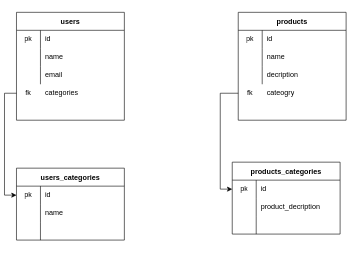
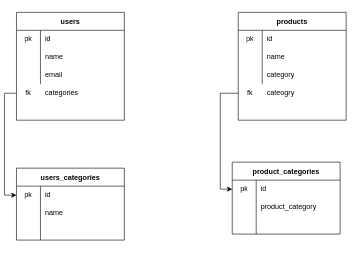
  <mxCell id="0" />
  <mxCell id="1" parent="0" />
  <mxCell id="2" value="users" style="shape=table;startSize=30;container=1;collapsible=0;childLayout=tableLayout;fixedRows=1;rowLines=0;fontStyle=1;" vertex="1" parent="1"><mxGeometry x="20" y="20" width="180" height="180" as="geometry" /></mxCell>
  <mxCell id="3" value="" style="shape=tableRow;horizontal=0;startSize=0;swimlaneHead=0;swimlaneBody=0;top=0;left=0;bottom=0;right=0;collapsible=0;dropTarget=0;fillColor=none;points=[[0,0.5],[1,0.5]];portConstraint=eastwest;" vertex="1" parent="2"><mxGeometry y="30" width="180" height="30" as="geometry" /></mxCell>
  <mxCell id="4" value="pk" style="shape=partialRectangle;html=1;whiteSpace=wrap;connectable=0;fillColor=none;top=0;left=0;bottom=0;right=0;overflow=hidden;pointerEvents=1;" vertex="1" parent="3"><mxGeometry width="40" height="30" as="geometry"><mxRectangle width="40" height="30" as="alternateBounds" /></mxGeometry></mxCell>
  <mxCell id="5" value="id" style="shape=partialRectangle;html=1;whiteSpace=wrap;connectable=0;fillColor=none;top=0;left=0;bottom=0;right=0;align=left;spacingLeft=6;overflow=hidden;" vertex="1" parent="3"><mxGeometry x="40" width="140" height="30" as="geometry"><mxRectangle width="140" height="30" as="alternateBounds" /></mxGeometry></mxCell>
  <mxCell id="6" value="" style="shape=tableRow;horizontal=0;startSize=0;swimlaneHead=0;swimlaneBody=0;top=0;left=0;bottom=0;right=0;collapsible=0;dropTarget=0;fillColor=none;points=[[0,0.5],[1,0.5]];portConstraint=eastwest;" vertex="1" parent="2"><mxGeometry y="60" width="180" height="30" as="geometry" /></mxCell>
  <mxCell id="7" value="" style="shape=partialRectangle;html=1;whiteSpace=wrap;connectable=0;fillColor=none;top=0;left=0;bottom=0;right=0;overflow=hidden;" vertex="1" parent="6"><mxGeometry width="40" height="30" as="geometry"><mxRectangle width="40" height="30" as="alternateBounds" /></mxGeometry></mxCell>
  <mxCell id="8" value="name" style="shape=partialRectangle;html=1;whiteSpace=wrap;connectable=0;fillColor=none;top=0;left=0;bottom=0;right=0;align=left;spacingLeft=6;overflow=hidden;" vertex="1" parent="6"><mxGeometry x="40" width="140" height="30" as="geometry"><mxRectangle width="140" height="30" as="alternateBounds" /></mxGeometry></mxCell>
  <mxCell id="9" value="" style="shape=tableRow;horizontal=0;startSize=0;swimlaneHead=0;swimlaneBody=0;top=0;left=0;bottom=0;right=0;collapsible=0;dropTarget=0;fillColor=none;points=[[0,0.5],[1,0.5]];portConstraint=eastwest;" vertex="1" parent="2"><mxGeometry y="90" width="180" height="30" as="geometry" /></mxCell>
  <mxCell id="10" value="" style="shape=partialRectangle;html=1;whiteSpace=wrap;connectable=0;fillColor=none;top=0;left=0;bottom=0;right=0;overflow=hidden;" vertex="1" parent="9"><mxGeometry width="40" height="30" as="geometry"><mxRectangle width="40" height="30" as="alternateBounds" /></mxGeometry></mxCell>
  <mxCell id="11" value="email&lt;br&gt;" style="shape=partialRectangle;html=1;whiteSpace=wrap;connectable=0;fillColor=none;top=0;left=0;bottom=0;right=0;align=left;spacingLeft=6;overflow=hidden;" vertex="1" parent="9"><mxGeometry x="40" width="140" height="30" as="geometry"><mxRectangle width="140" height="30" as="alternateBounds" /></mxGeometry></mxCell>
  <mxCell id="12" style="edgeStyle=orthogonalEdgeStyle;rounded=0;orthogonalLoop=1;jettySize=auto;html=1;exitX=0;exitY=0.5;exitDx=0;exitDy=0;entryX=0;entryY=0.5;entryDx=0;entryDy=0;" edge="1" parent="1" source="13" target="31"><mxGeometry relative="1" as="geometry" /></mxCell>
  <mxCell id="13" value="" style="shape=tableRow;horizontal=0;startSize=0;swimlaneHead=0;swimlaneBody=0;top=0;left=0;bottom=0;right=0;collapsible=0;dropTarget=0;fillColor=none;points=[[0,0.5],[1,0.5]];portConstraint=eastwest;" vertex="1" parent="1"><mxGeometry x="20" y="140" width="180" height="30" as="geometry" /></mxCell>
  <mxCell id="14" value="fk" style="shape=partialRectangle;html=1;whiteSpace=wrap;connectable=0;fillColor=none;top=0;left=0;bottom=0;right=0;overflow=hidden;" vertex="1" parent="13"><mxGeometry width="40" height="30" as="geometry"><mxRectangle width="40" height="30" as="alternateBounds" /></mxGeometry></mxCell>
  <mxCell id="15" value="categories" style="shape=partialRectangle;html=1;whiteSpace=wrap;connectable=0;fillColor=none;top=0;left=0;bottom=0;right=0;align=left;spacingLeft=6;overflow=hidden;" vertex="1" parent="13"><mxGeometry x="40" width="140" height="30" as="geometry"><mxRectangle width="140" height="30" as="alternateBounds" /></mxGeometry></mxCell>
  <mxCell id="16" value="products" style="shape=table;startSize=30;container=1;collapsible=0;childLayout=tableLayout;fixedRows=1;rowLines=0;fontStyle=1;" vertex="1" parent="1"><mxGeometry x="390" y="20" width="180" height="180" as="geometry" /></mxCell>
  <mxCell id="17" value="" style="shape=tableRow;horizontal=0;startSize=0;swimlaneHead=0;swimlaneBody=0;top=0;left=0;bottom=0;right=0;collapsible=0;dropTarget=0;fillColor=none;points=[[0,0.5],[1,0.5]];portConstraint=eastwest;" vertex="1" parent="16"><mxGeometry y="30" width="180" height="30" as="geometry" /></mxCell>
  <mxCell id="18" value="pk" style="shape=partialRectangle;html=1;whiteSpace=wrap;connectable=0;fillColor=none;top=0;left=0;bottom=0;right=0;overflow=hidden;pointerEvents=1;" vertex="1" parent="17"><mxGeometry width="40" height="30" as="geometry"><mxRectangle width="40" height="30" as="alternateBounds" /></mxGeometry></mxCell>
  <mxCell id="19" value="id" style="shape=partialRectangle;html=1;whiteSpace=wrap;connectable=0;fillColor=none;top=0;left=0;bottom=0;right=0;align=left;spacingLeft=6;overflow=hidden;" vertex="1" parent="17"><mxGeometry x="40" width="140" height="30" as="geometry"><mxRectangle width="140" height="30" as="alternateBounds" /></mxGeometry></mxCell>
  <mxCell id="20" value="" style="shape=tableRow;horizontal=0;startSize=0;swimlaneHead=0;swimlaneBody=0;top=0;left=0;bottom=0;right=0;collapsible=0;dropTarget=0;fillColor=none;points=[[0,0.5],[1,0.5]];portConstraint=eastwest;" vertex="1" parent="16"><mxGeometry y="60" width="180" height="30" as="geometry" /></mxCell>
  <mxCell id="21" value="" style="shape=partialRectangle;html=1;whiteSpace=wrap;connectable=0;fillColor=none;top=0;left=0;bottom=0;right=0;overflow=hidden;" vertex="1" parent="20"><mxGeometry width="40" height="30" as="geometry"><mxRectangle width="40" height="30" as="alternateBounds" /></mxGeometry></mxCell>
  <mxCell id="22" value="name" style="shape=partialRectangle;html=1;whiteSpace=wrap;connectable=0;fillColor=none;top=0;left=0;bottom=0;right=0;align=left;spacingLeft=6;overflow=hidden;" vertex="1" parent="20"><mxGeometry x="40" width="140" height="30" as="geometry"><mxRectangle width="140" height="30" as="alternateBounds" /></mxGeometry></mxCell>
  <mxCell id="23" value="" style="shape=tableRow;horizontal=0;startSize=0;swimlaneHead=0;swimlaneBody=0;top=0;left=0;bottom=0;right=0;collapsible=0;dropTarget=0;fillColor=none;points=[[0,0.5],[1,0.5]];portConstraint=eastwest;" vertex="1" parent="16"><mxGeometry y="90" width="180" height="30" as="geometry" /></mxCell>
  <mxCell id="24" value="" style="shape=partialRectangle;html=1;whiteSpace=wrap;connectable=0;fillColor=none;top=0;left=0;bottom=0;right=0;overflow=hidden;" vertex="1" parent="23"><mxGeometry width="40" height="30" as="geometry"><mxRectangle width="40" height="30" as="alternateBounds" /></mxGeometry></mxCell>
- <mxCell id="25" value="decription" style="shape=partialRectangle;html=1;whiteSpace=wrap;connectable=0;fillColor=none;top=0;left=0;bottom=0;right=0;align=left;spacingLeft=6;overflow=hidden;" vertex="1" parent="23"><mxGeometry x="40" width="140" height="30" as="geometry"><mxRectangle width="140" height="30" as="alternateBounds" /></mxGeometry></mxCell>
+ <mxCell id="25" value="category" style="shape=partialRectangle;html=1;whiteSpace=wrap;connectable=0;fillColor=none;top=0;left=0;bottom=0;right=0;align=left;spacingLeft=6;overflow=hidden;" vertex="1" parent="23"><mxGeometry x="40" width="140" height="30" as="geometry"><mxRectangle width="140" height="30" as="alternateBounds" /></mxGeometry></mxCell>
  <mxCell id="26" style="edgeStyle=orthogonalEdgeStyle;rounded=0;orthogonalLoop=1;jettySize=auto;html=1;exitX=0;exitY=0.5;exitDx=0;exitDy=0;entryX=0;entryY=0.5;entryDx=0;entryDy=0;" edge="1" parent="1" source="27" target="42"><mxGeometry relative="1" as="geometry" /></mxCell>
  <mxCell id="27" value="" style="shape=tableRow;horizontal=0;startSize=0;swimlaneHead=0;swimlaneBody=0;top=0;left=0;bottom=0;right=0;collapsible=0;dropTarget=0;fillColor=none;points=[[0,0.5],[1,0.5]];portConstraint=eastwest;" vertex="1" parent="1"><mxGeometry x="390" y="140" width="180" height="30" as="geometry" /></mxCell>
  <mxCell id="28" value="cateogry" style="shape=partialRectangle;html=1;whiteSpace=wrap;connectable=0;fillColor=none;top=0;left=0;bottom=0;right=0;align=left;spacingLeft=6;overflow=hidden;" vertex="1" parent="27"><mxGeometry x="40" width="140" height="30" as="geometry"><mxRectangle width="140" height="30" as="alternateBounds" /></mxGeometry></mxCell>
  <mxCell id="29" value="fk" style="shape=partialRectangle;html=1;whiteSpace=wrap;connectable=0;fillColor=none;top=0;left=0;bottom=0;right=0;overflow=hidden;" vertex="1" parent="1"><mxGeometry x="390" y="140" width="40" height="30" as="geometry"><mxRectangle width="40" height="30" as="alternateBounds" /></mxGeometry></mxCell>
  <mxCell id="30" value="users_categories" style="shape=table;startSize=30;container=1;collapsible=0;childLayout=tableLayout;fixedRows=1;rowLines=0;fontStyle=1;" vertex="1" parent="1"><mxGeometry x="20" y="280" width="180" height="120" as="geometry" /></mxCell>
  <mxCell id="31" value="" style="shape=tableRow;horizontal=0;startSize=0;swimlaneHead=0;swimlaneBody=0;top=0;left=0;bottom=0;right=0;collapsible=0;dropTarget=0;fillColor=none;points=[[0,0.5],[1,0.5]];portConstraint=eastwest;" vertex="1" parent="30"><mxGeometry y="30" width="180" height="30" as="geometry" /></mxCell>
  <mxCell id="32" value="pk" style="shape=partialRectangle;html=1;whiteSpace=wrap;connectable=0;fillColor=none;top=0;left=0;bottom=0;right=0;overflow=hidden;pointerEvents=1;" vertex="1" parent="31"><mxGeometry width="40" height="30" as="geometry"><mxRectangle width="40" height="30" as="alternateBounds" /></mxGeometry></mxCell>
  <mxCell id="33" value="id" style="shape=partialRectangle;html=1;whiteSpace=wrap;connectable=0;fillColor=none;top=0;left=0;bottom=0;right=0;align=left;spacingLeft=6;overflow=hidden;" vertex="1" parent="31"><mxGeometry x="40" width="140" height="30" as="geometry"><mxRectangle width="140" height="30" as="alternateBounds" /></mxGeometry></mxCell>
  <mxCell id="34" value="" style="shape=tableRow;horizontal=0;startSize=0;swimlaneHead=0;swimlaneBody=0;top=0;left=0;bottom=0;right=0;collapsible=0;dropTarget=0;fillColor=none;points=[[0,0.5],[1,0.5]];portConstraint=eastwest;" vertex="1" parent="30"><mxGeometry y="60" width="180" height="30" as="geometry" /></mxCell>
  <mxCell id="35" value="" style="shape=partialRectangle;html=1;whiteSpace=wrap;connectable=0;fillColor=none;top=0;left=0;bottom=0;right=0;overflow=hidden;" vertex="1" parent="34"><mxGeometry width="40" height="30" as="geometry"><mxRectangle width="40" height="30" as="alternateBounds" /></mxGeometry></mxCell>
  <mxCell id="36" value="name" style="shape=partialRectangle;html=1;whiteSpace=wrap;connectable=0;fillColor=none;top=0;left=0;bottom=0;right=0;align=left;spacingLeft=6;overflow=hidden;" vertex="1" parent="34"><mxGeometry x="40" width="140" height="30" as="geometry"><mxRectangle width="140" height="30" as="alternateBounds" /></mxGeometry></mxCell>
  <mxCell id="37" value="" style="shape=tableRow;horizontal=0;startSize=0;swimlaneHead=0;swimlaneBody=0;top=0;left=0;bottom=0;right=0;collapsible=0;dropTarget=0;fillColor=none;points=[[0,0.5],[1,0.5]];portConstraint=eastwest;" vertex="1" parent="30"><mxGeometry y="90" width="180" height="30" as="geometry" /></mxCell>
  <mxCell id="38" value="" style="shape=partialRectangle;html=1;whiteSpace=wrap;connectable=0;fillColor=none;top=0;left=0;bottom=0;right=0;overflow=hidden;" vertex="1" parent="37"><mxGeometry width="40" height="30" as="geometry"><mxRectangle width="40" height="30" as="alternateBounds" /></mxGeometry></mxCell>
  <mxCell id="39" value="" style="shape=partialRectangle;html=1;whiteSpace=wrap;connectable=0;fillColor=none;top=0;left=0;bottom=0;right=0;align=left;spacingLeft=6;overflow=hidden;" vertex="1" parent="37"><mxGeometry x="40" width="140" height="30" as="geometry"><mxRectangle width="140" height="30" as="alternateBounds" /></mxGeometry></mxCell>
  <mxCell id="40" value="" style="shape=tableRow;horizontal=0;startSize=0;swimlaneHead=0;swimlaneBody=0;top=0;left=0;bottom=0;right=0;collapsible=0;dropTarget=0;fillColor=none;points=[[0,0.5],[1,0.5]];portConstraint=eastwest;" vertex="1" parent="1"><mxGeometry x="20" y="400" width="180" height="30" as="geometry" /></mxCell>
- <mxCell id="41" value="products_categories" style="shape=table;startSize=30;container=1;collapsible=0;childLayout=tableLayout;fixedRows=1;rowLines=0;fontStyle=1;" vertex="1" parent="1"><mxGeometry x="380" y="270" width="180" height="120" as="geometry" /></mxCell>
+ <mxCell id="41" value="product_categories" style="shape=table;startSize=30;container=1;collapsible=0;childLayout=tableLayout;fixedRows=1;rowLines=0;fontStyle=1;" vertex="1" parent="1"><mxGeometry x="380" y="270" width="180" height="120" as="geometry" /></mxCell>
  <mxCell id="42" value="" style="shape=tableRow;horizontal=0;startSize=0;swimlaneHead=0;swimlaneBody=0;top=0;left=0;bottom=0;right=0;collapsible=0;dropTarget=0;fillColor=none;points=[[0,0.5],[1,0.5]];portConstraint=eastwest;" vertex="1" parent="41"><mxGeometry y="30" width="180" height="30" as="geometry" /></mxCell>
  <mxCell id="43" value="pk" style="shape=partialRectangle;html=1;whiteSpace=wrap;connectable=0;fillColor=none;top=0;left=0;bottom=0;right=0;overflow=hidden;pointerEvents=1;" vertex="1" parent="42"><mxGeometry width="40" height="30" as="geometry"><mxRectangle width="40" height="30" as="alternateBounds" /></mxGeometry></mxCell>
  <mxCell id="44" value="id" style="shape=partialRectangle;html=1;whiteSpace=wrap;connectable=0;fillColor=none;top=0;left=0;bottom=0;right=0;align=left;spacingLeft=6;overflow=hidden;" vertex="1" parent="42"><mxGeometry x="40" width="140" height="30" as="geometry"><mxRectangle width="140" height="30" as="alternateBounds" /></mxGeometry></mxCell>
  <mxCell id="45" value="" style="shape=tableRow;horizontal=0;startSize=0;swimlaneHead=0;swimlaneBody=0;top=0;left=0;bottom=0;right=0;collapsible=0;dropTarget=0;fillColor=none;points=[[0,0.5],[1,0.5]];portConstraint=eastwest;" vertex="1" parent="41"><mxGeometry y="60" width="180" height="30" as="geometry" /></mxCell>
  <mxCell id="46" value="" style="shape=partialRectangle;html=1;whiteSpace=wrap;connectable=0;fillColor=none;top=0;left=0;bottom=0;right=0;overflow=hidden;" vertex="1" parent="45"><mxGeometry width="40" height="30" as="geometry"><mxRectangle width="40" height="30" as="alternateBounds" /></mxGeometry></mxCell>
- <mxCell id="47" value="product_decription" style="shape=partialRectangle;html=1;whiteSpace=wrap;connectable=0;fillColor=none;top=0;left=0;bottom=0;right=0;align=left;spacingLeft=6;overflow=hidden;" vertex="1" parent="45"><mxGeometry x="40" width="140" height="30" as="geometry"><mxRectangle width="140" height="30" as="alternateBounds" /></mxGeometry></mxCell>
+ <mxCell id="47" value="product_category" style="shape=partialRectangle;html=1;whiteSpace=wrap;connectable=0;fillColor=none;top=0;left=0;bottom=0;right=0;align=left;spacingLeft=6;overflow=hidden;" vertex="1" parent="45"><mxGeometry x="40" width="140" height="30" as="geometry"><mxRectangle width="140" height="30" as="alternateBounds" /></mxGeometry></mxCell>
  <mxCell id="48" value="" style="shape=tableRow;horizontal=0;startSize=0;swimlaneHead=0;swimlaneBody=0;top=0;left=0;bottom=0;right=0;collapsible=0;dropTarget=0;fillColor=none;points=[[0,0.5],[1,0.5]];portConstraint=eastwest;" vertex="1" parent="41"><mxGeometry y="90" width="180" height="30" as="geometry" /></mxCell>
  <mxCell id="49" value="" style="shape=partialRectangle;html=1;whiteSpace=wrap;connectable=0;fillColor=none;top=0;left=0;bottom=0;right=0;overflow=hidden;" vertex="1" parent="48"><mxGeometry width="40" height="30" as="geometry"><mxRectangle width="40" height="30" as="alternateBounds" /></mxGeometry></mxCell>
  <mxCell id="50" value="" style="shape=partialRectangle;html=1;whiteSpace=wrap;connectable=0;fillColor=none;top=0;left=0;bottom=0;right=0;align=left;spacingLeft=6;overflow=hidden;" vertex="1" parent="48"><mxGeometry x="40" width="140" height="30" as="geometry"><mxRectangle width="140" height="30" as="alternateBounds" /></mxGeometry></mxCell>
  <mxCell id="51" value="" style="shape=tableRow;horizontal=0;startSize=0;swimlaneHead=0;swimlaneBody=0;top=0;left=0;bottom=0;right=0;collapsible=0;dropTarget=0;fillColor=none;points=[[0,0.5],[1,0.5]];portConstraint=eastwest;" vertex="1" parent="1"><mxGeometry x="380" y="390" width="180" height="30" as="geometry" /></mxCell>
